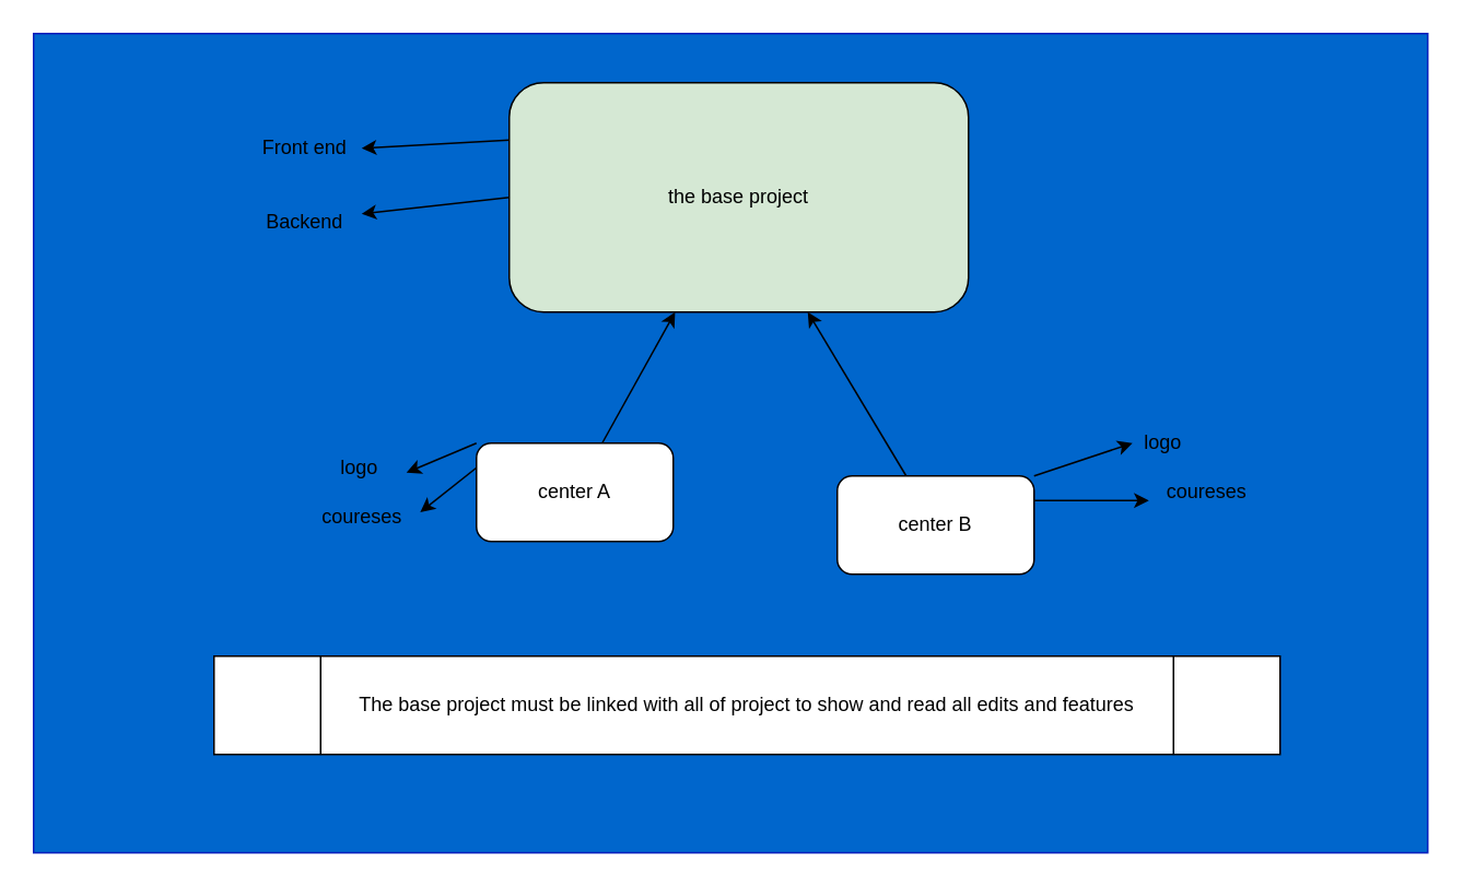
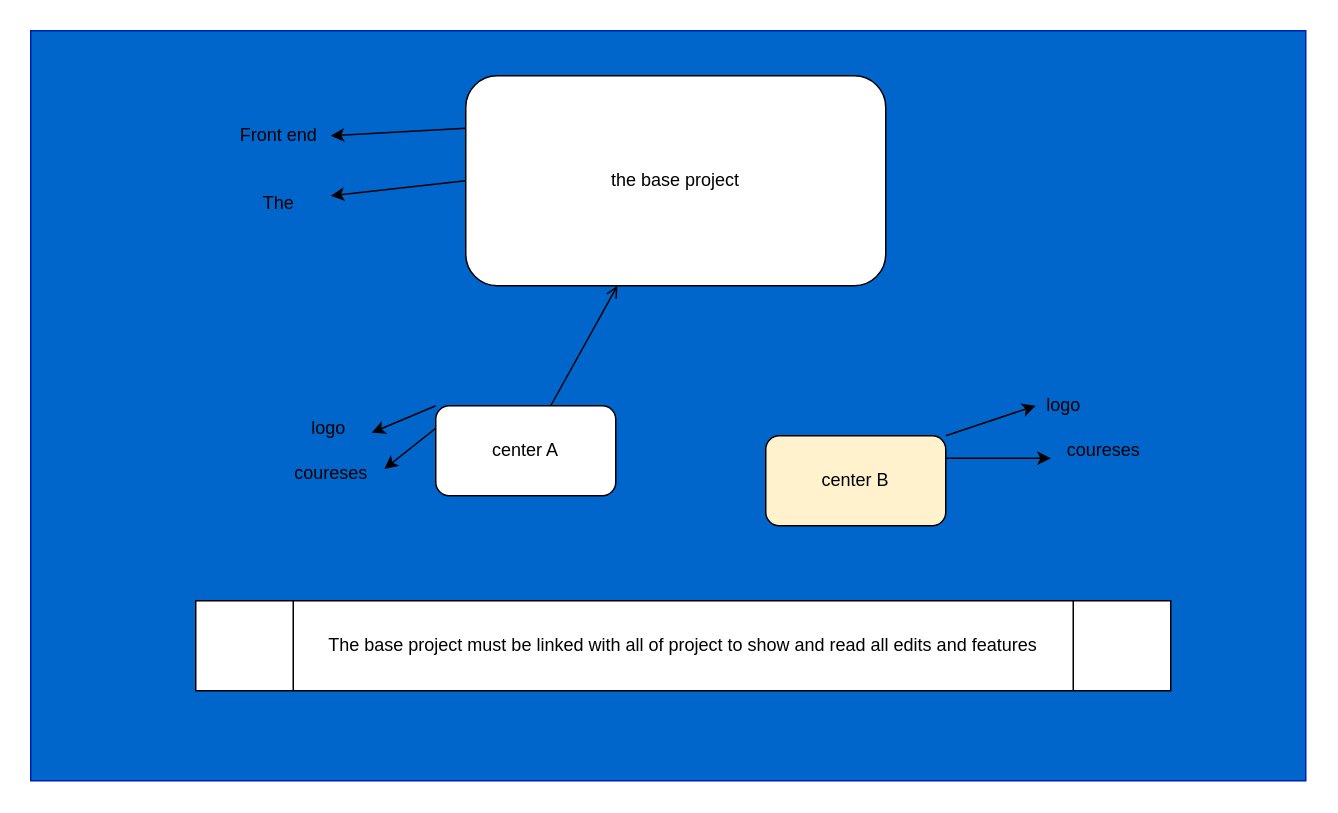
  <mxCell id="0" />
  <mxCell id="1" parent="0" />
  <mxCell id="2" value="" style="rounded=0;whiteSpace=wrap;html=1;fillColor=#0066CC;strokeColor=#001DBC;fontColor=#ffffff;" parent="1" vertex="1"><mxGeometry y="20" width="850" height="500" as="geometry" x="20" /></mxCell>
  <mxCell id="3" style="edgeStyle=none;html=1;exitX=0;exitY=0.25;exitDx=0;exitDy=0;" parent="1" source="5" edge="1"><mxGeometry relative="1" as="geometry"><mxPoint x="220" y="90" as="targetPoint" /></mxGeometry></mxCell>
  <mxCell id="4" style="edgeStyle=none;html=1;exitX=0;exitY=0.5;exitDx=0;exitDy=0;" parent="1" source="5" edge="1"><mxGeometry relative="1" as="geometry"><mxPoint x="220" y="130" as="targetPoint" /></mxGeometry></mxCell>
- <mxCell id="5" value="the base project" style="rounded=1;whiteSpace=wrap;html=1;fillColor=#d5e8d4;" parent="1" vertex="1"><mxGeometry x="310" y="50" width="280" height="140" as="geometry" /></mxCell>
- <mxCell id="6" value="" style="edgeStyle=none;html=1;" parent="1" source="9" target="5" edge="1"><mxGeometry relative="1" as="geometry" /></mxCell>
+ <mxCell id="5" value="the base project" style="rounded=1;whiteSpace=wrap;html=1;" parent="1" vertex="1"><mxGeometry x="310" y="50" width="280" height="140" as="geometry" /></mxCell>
+ <mxCell id="6" value="" style="edgeStyle=none;html=1;endArrow=open;" parent="1" source="9" target="5" edge="1"><mxGeometry relative="1" as="geometry" /></mxCell>
  <mxCell id="7" style="edgeStyle=none;html=1;exitX=0;exitY=0;exitDx=0;exitDy=0;entryX=1.047;entryY=0.6;entryDx=0;entryDy=0;entryPerimeter=0;" parent="1" source="9" target="16" edge="1"><mxGeometry relative="1" as="geometry" /></mxCell>
  <mxCell id="8" style="edgeStyle=none;html=1;exitX=0;exitY=0.25;exitDx=0;exitDy=0;entryX=1.01;entryY=0.406;entryDx=0;entryDy=0;entryPerimeter=0;" parent="1" source="9" target="17" edge="1"><mxGeometry relative="1" as="geometry" /></mxCell>
  <mxCell id="9" value="center A" style="rounded=1;whiteSpace=wrap;html=1;" parent="1" vertex="1"><mxGeometry x="290" y="270" width="120" height="60" as="geometry" /></mxCell>
- <mxCell id="10" value="" style="edgeStyle=none;html=1;" parent="1" source="13" target="5" edge="1"><mxGeometry relative="1" as="geometry" /></mxCell>
  <mxCell id="11" style="edgeStyle=none;html=1;exitX=1;exitY=0;exitDx=0;exitDy=0;" parent="1" source="13" edge="1"><mxGeometry relative="1" as="geometry"><mxPoint x="690" y="270" as="targetPoint" /></mxGeometry></mxCell>
  <mxCell id="12" style="edgeStyle=none;html=1;exitX=1;exitY=0.25;exitDx=0;exitDy=0;" parent="1" source="13" edge="1"><mxGeometry relative="1" as="geometry"><mxPoint x="700" y="305" as="targetPoint" /></mxGeometry></mxCell>
- <mxCell id="13" value="center B" style="rounded=1;whiteSpace=wrap;html=1;" parent="1" vertex="1"><mxGeometry x="510" y="290" width="120" height="60" as="geometry" /></mxCell>
+ <mxCell id="13" value="center B" style="rounded=1;whiteSpace=wrap;html=1;fillColor=#fff2cc;" parent="1" vertex="1"><mxGeometry x="510" y="290" width="120" height="60" as="geometry" /></mxCell>
  <mxCell id="14" value="logo&amp;nbsp;" style="text;html=1;align=center;verticalAlign=middle;resizable=0;points=[];autosize=1;strokeColor=none;fillColor=none;" parent="1" vertex="1"><mxGeometry x="685" y="255" width="50" height="30" as="geometry" /></mxCell>
  <mxCell id="15" value="coureses" style="text;html=1;align=center;verticalAlign=middle;resizable=0;points=[];autosize=1;strokeColor=none;fillColor=none;" parent="1" vertex="1"><mxGeometry x="700" y="285" width="70" height="30" as="geometry" /></mxCell>
  <mxCell id="16" value="logo&amp;nbsp;" style="text;html=1;align=center;verticalAlign=middle;resizable=0;points=[];autosize=1;strokeColor=none;fillColor=none;" parent="1" vertex="1"><mxGeometry x="195" y="270" width="50" height="30" as="geometry" /></mxCell>
  <mxCell id="17" value="coureses" style="text;html=1;align=center;verticalAlign=middle;resizable=0;points=[];autosize=1;strokeColor=none;fillColor=none;" parent="1" vertex="1"><mxGeometry x="185" y="300" width="70" height="30" as="geometry" /></mxCell>
  <mxCell id="18" value="Front end" style="text;html=1;align=center;verticalAlign=middle;resizable=0;points=[];autosize=1;strokeColor=none;fillColor=none;" parent="1" vertex="1"><mxGeometry x="150" y="75" width="70" height="30" as="geometry" /></mxCell>
- <mxCell id="19" value="Backend" style="text;html=1;align=center;verticalAlign=middle;resizable=0;points=[];autosize=1;strokeColor=none;fillColor=none;" parent="1" vertex="1"><mxGeometry x="150" y="120" width="70" height="30" as="geometry" /></mxCell>
+ <mxCell id="19" value="The" style="text;html=1;align=center;verticalAlign=middle;resizable=0;points=[];autosize=1;strokeColor=none;fillColor=none;" parent="1" vertex="1"><mxGeometry x="150" y="120" width="70" height="30" as="geometry" /></mxCell>
  <mxCell id="20" value="The base project must be linked with all of project to show and read all edits and features" style="shape=process;whiteSpace=wrap;html=1;backgroundOutline=1;" parent="1" vertex="1"><mxGeometry x="130" y="400" width="650" height="60" as="geometry" /></mxCell>
